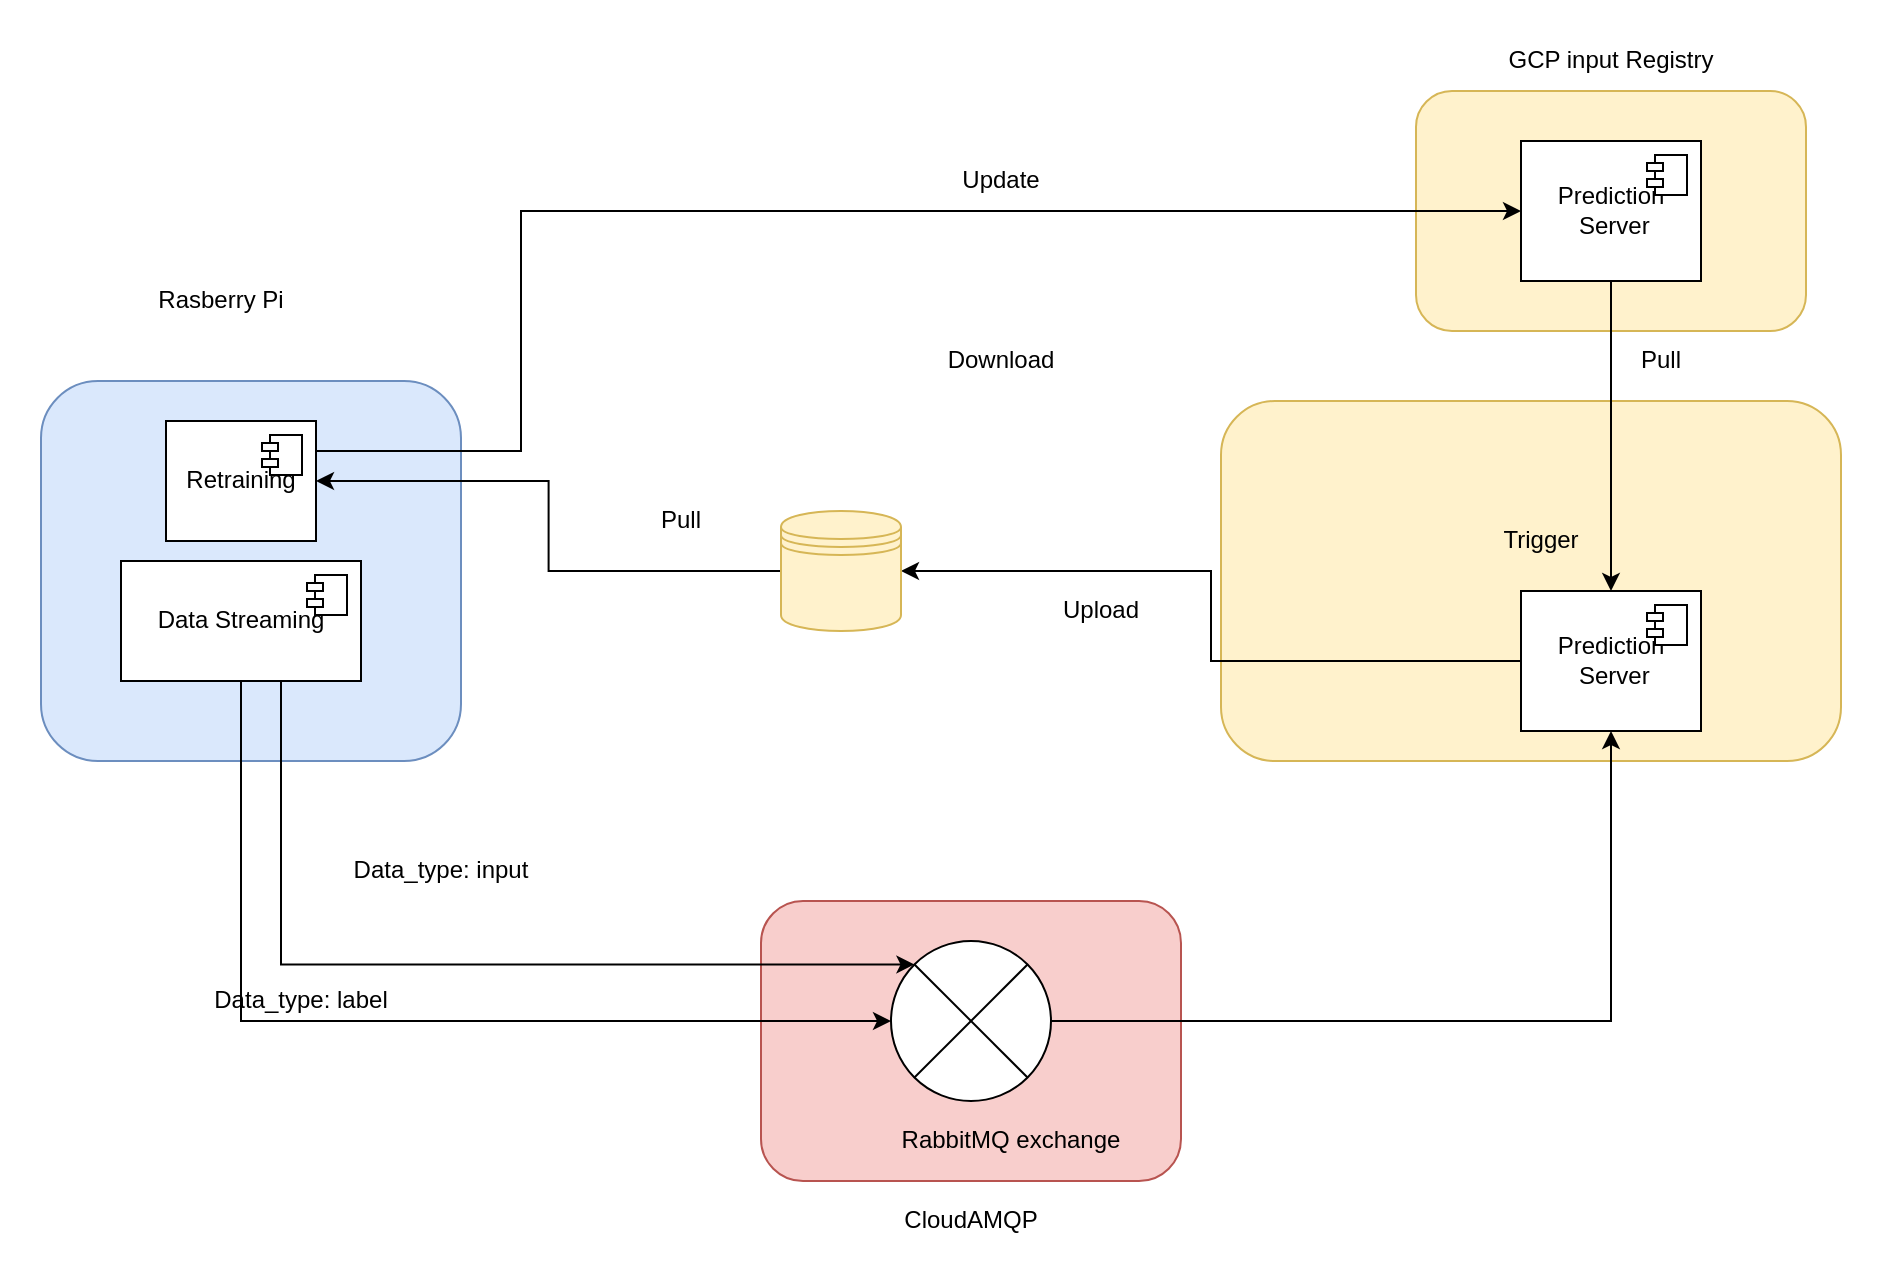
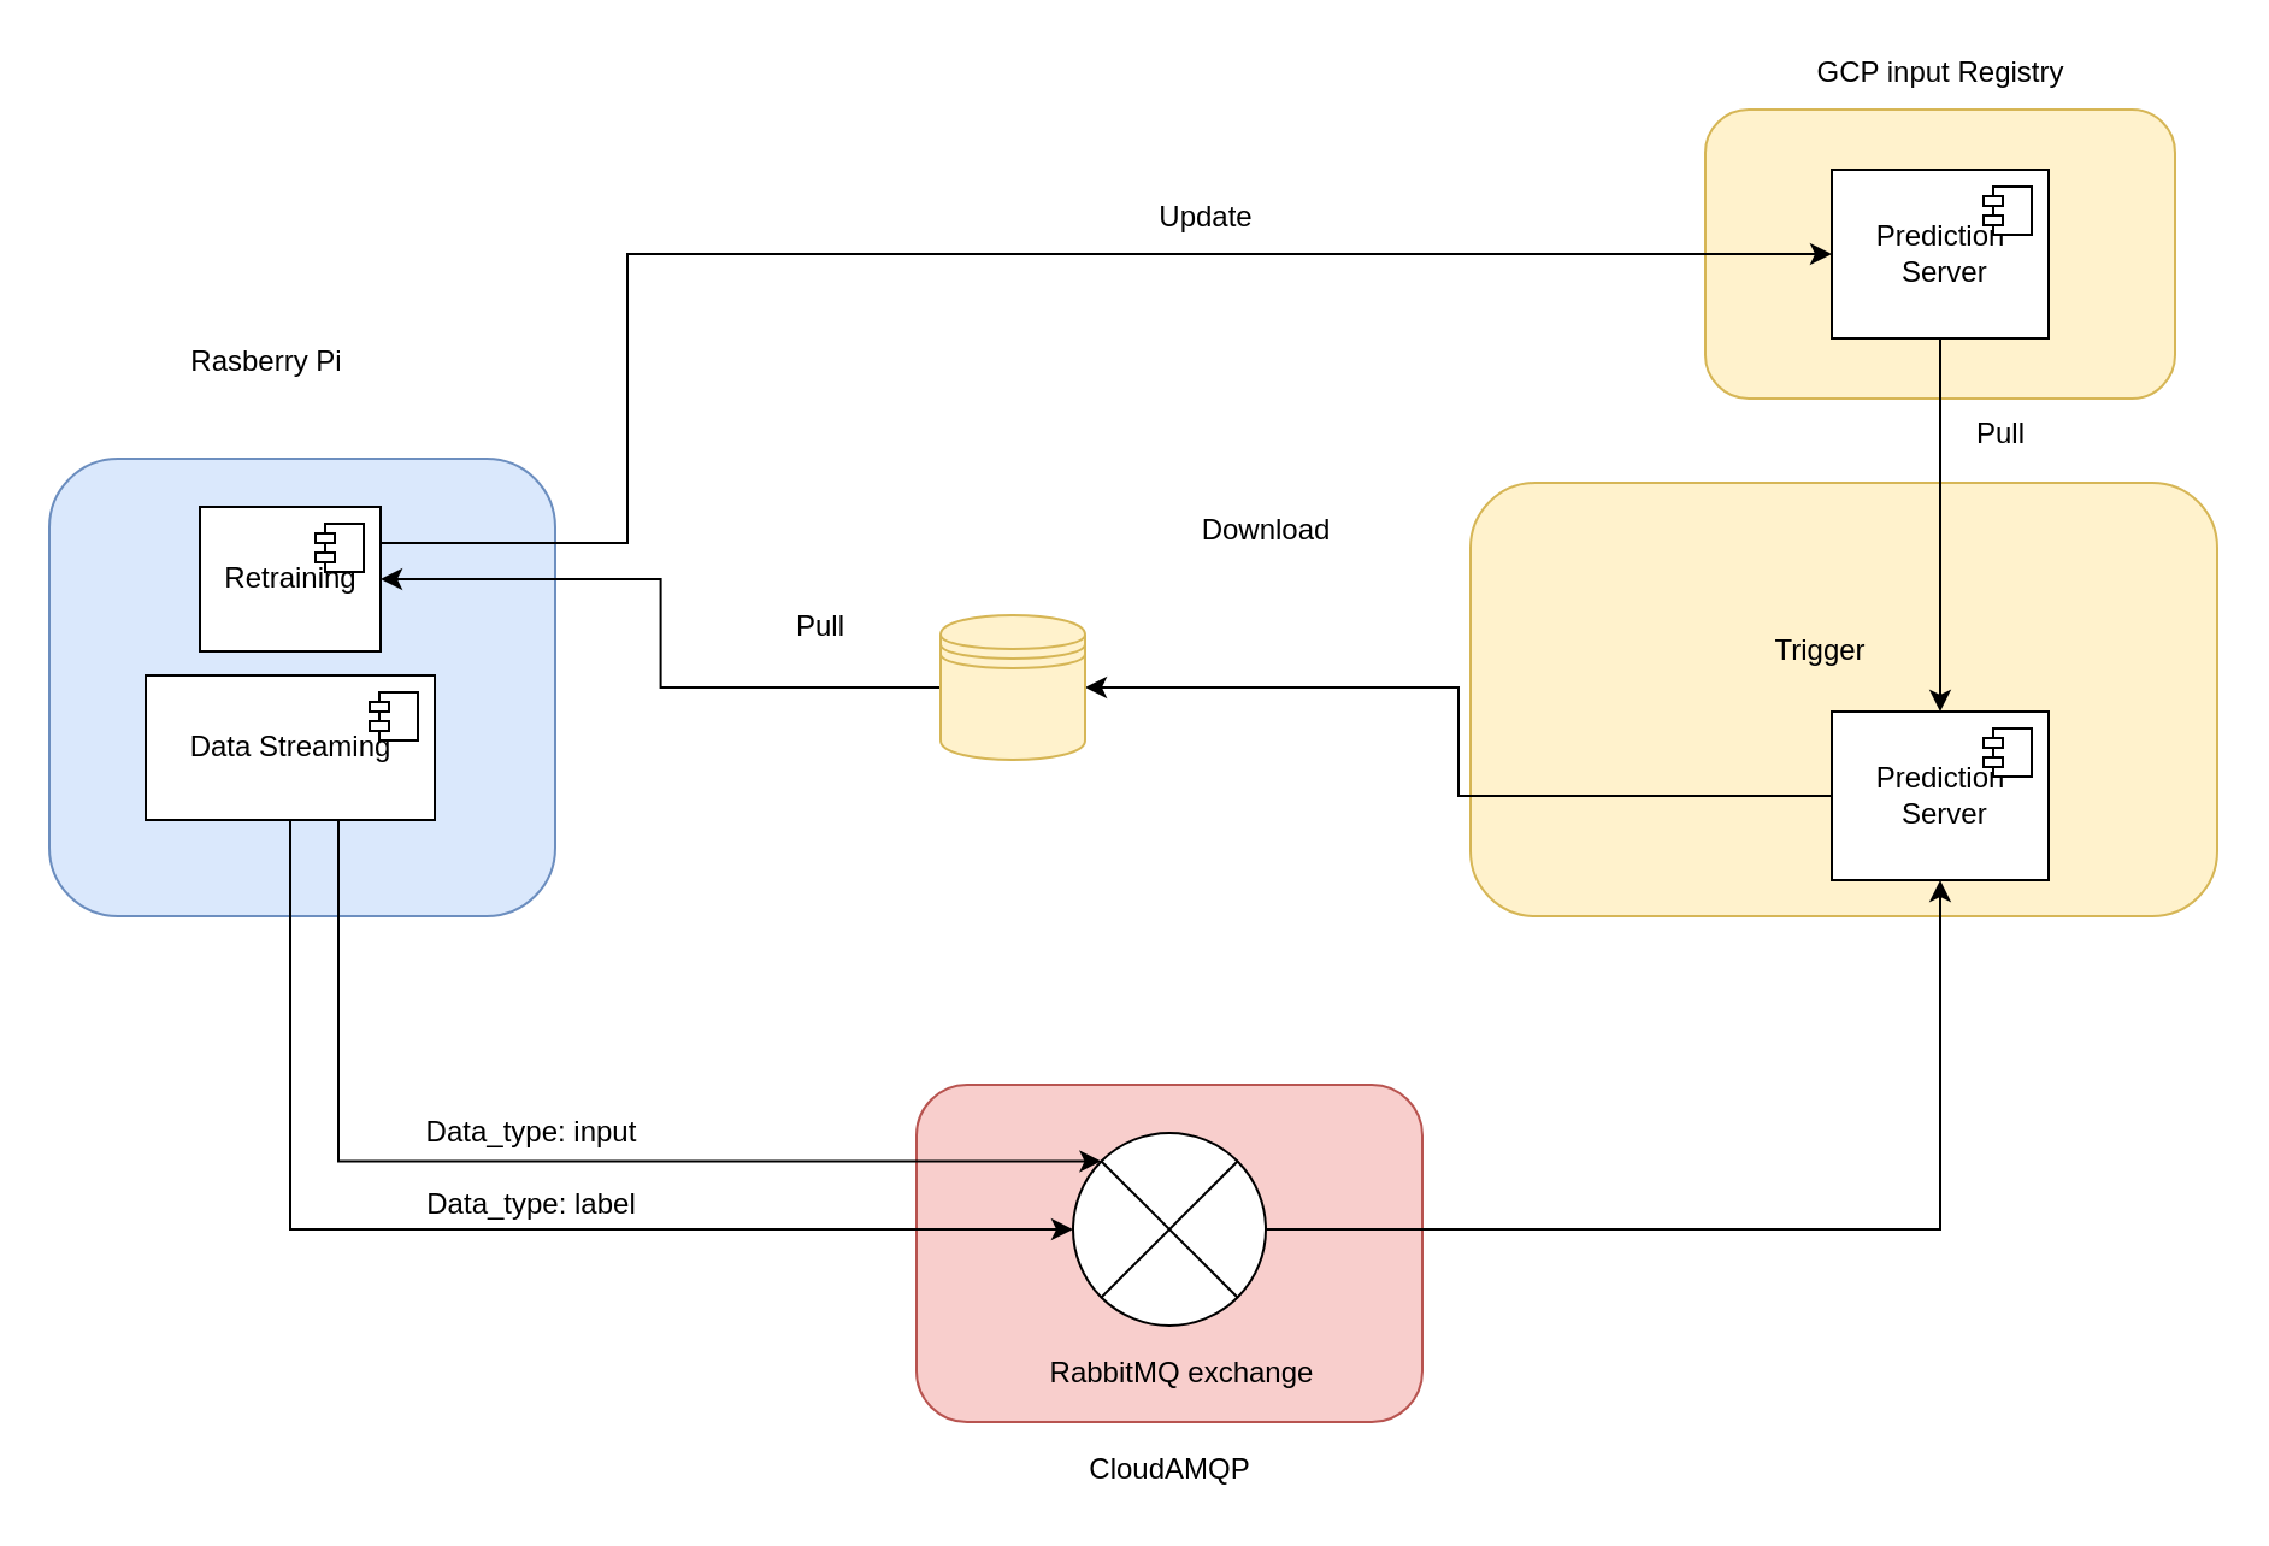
  <mxCell id="0" />
  <mxCell id="1" parent="0" />
  <mxCell id="2" value="" style="rounded=1;whiteSpace=wrap;html=1;fillColor=#dae8fc;strokeColor=#6c8ebf;" parent="1" vertex="1"><mxGeometry x="20" y="190" width="210" height="190" as="geometry" /></mxCell>
  <mxCell id="3" value="" style="rounded=1;whiteSpace=wrap;html=1;fillColor=#f8cecc;strokeColor=#b85450;" parent="1" vertex="1"><mxGeometry x="380" y="450" width="210" height="140" as="geometry" /></mxCell>
  <mxCell id="4" value="" style="rounded=1;whiteSpace=wrap;html=1;fillColor=#fff2cc;strokeColor=#d6b656;" parent="1" vertex="1"><mxGeometry x="610" y="200" width="310" height="180" as="geometry" /></mxCell>
  <mxCell id="5" style="edgeStyle=orthogonalEdgeStyle;rounded=0;orthogonalLoop=1;jettySize=auto;html=1;exitX=1;exitY=0.5;exitDx=0;exitDy=0;" parent="1" source="6" target="17" edge="1"><mxGeometry relative="1" as="geometry"><mxPoint x="690" y="450" as="targetPoint" /><Array as="points"><mxPoint x="805" y="510" /></Array></mxGeometry></mxCell>
  <mxCell id="6" value="" style="shape=sumEllipse;perimeter=ellipsePerimeter;whiteSpace=wrap;html=1;backgroundOutline=1;" parent="1" vertex="1"><mxGeometry x="445" y="470" width="80" height="80" as="geometry" /></mxCell>
- <mxCell id="7" value="RabbitMQ exchange" style="text;html=1;align=center;verticalAlign=middle;resizable=0;points=[];autosize=1;strokeColor=none;fillColor=none;" parent="1" vertex="1"><mxGeometry x="445" y="560" width="120" height="20" as="geometry" /></mxCell>
+ <mxCell id="7" value="RabbitMQ exchange" style="text;html=1;align=center;verticalAlign=middle;resizable=0;points=[];autosize=1;strokeColor=none;fillColor=none;" parent="1" vertex="1"><mxGeometry x="430" y="560" width="120" height="20" as="geometry" /></mxCell>
  <mxCell id="8" value="CloudAMQP" style="text;html=1;align=center;verticalAlign=middle;resizable=0;points=[];autosize=1;strokeColor=none;fillColor=none;" parent="1" vertex="1"><mxGeometry x="445" y="600" width="80" height="20" as="geometry" /></mxCell>
  <mxCell id="9" style="edgeStyle=orthogonalEdgeStyle;rounded=0;orthogonalLoop=1;jettySize=auto;html=1;exitX=0.5;exitY=1;exitDx=0;exitDy=0;entryX=0;entryY=0.5;entryDx=0;entryDy=0;" parent="1" source="11" target="6" edge="1"><mxGeometry relative="1" as="geometry" /></mxCell>
  <mxCell id="10" style="edgeStyle=orthogonalEdgeStyle;rounded=0;orthogonalLoop=1;jettySize=auto;html=1;exitX=0.75;exitY=1;exitDx=0;exitDy=0;entryX=0;entryY=0;entryDx=0;entryDy=0;" parent="1" source="11" target="6" edge="1"><mxGeometry relative="1" as="geometry"><Array as="points"><mxPoint x="140" y="482" /></Array></mxGeometry></mxCell>
  <mxCell id="11" value="Data Streaming" style="html=1;dropTarget=0;" parent="1" vertex="1"><mxGeometry x="60" y="280" width="120" height="60" as="geometry" /></mxCell>
  <mxCell id="12" value="" style="shape=module;jettyWidth=8;jettyHeight=4;" parent="11" vertex="1"><mxGeometry x="1" width="20" height="20" relative="1" as="geometry"><mxPoint x="-27" y="7" as="offset" /></mxGeometry></mxCell>
- <mxCell id="13" value="Data_type: input" style="text;html=1;align=center;verticalAlign=middle;resizable=0;points=[];autosize=1;strokeColor=none;fillColor=none;" parent="1" vertex="1"><mxGeometry x="170" y="425" width="100" height="20" as="geometry" /></mxCell>
- <mxCell id="14" value="Data_type: label" style="text;html=1;align=center;verticalAlign=middle;resizable=0;points=[];autosize=1;strokeColor=none;fillColor=none;" parent="1" vertex="1"><mxGeometry x="100" y="490" width="100" height="20" as="geometry" /></mxCell>
+ <mxCell id="13" value="Data_type: input" style="text;html=1;align=center;verticalAlign=middle;resizable=0;points=[];autosize=1;strokeColor=none;fillColor=none;" parent="1" vertex="1"><mxGeometry x="170" y="460" width="100" height="20" as="geometry" /></mxCell>
+ <mxCell id="14" value="Data_type: label" style="text;html=1;align=center;verticalAlign=middle;resizable=0;points=[];autosize=1;strokeColor=none;fillColor=none;" parent="1" vertex="1"><mxGeometry x="170" y="490" width="100" height="20" as="geometry" /></mxCell>
  <mxCell id="15" value="Rasberry Pi" style="text;html=1;align=center;verticalAlign=middle;resizable=0;points=[];autosize=1;strokeColor=none;fillColor=none;" parent="1" vertex="1"><mxGeometry x="70" y="140" width="80" height="20" as="geometry" /></mxCell>
  <mxCell id="16" style="edgeStyle=orthogonalEdgeStyle;rounded=0;orthogonalLoop=1;jettySize=auto;html=1;exitX=0;exitY=0.5;exitDx=0;exitDy=0;entryX=1;entryY=0.5;entryDx=0;entryDy=0;" parent="1" source="17" target="29" edge="1"><mxGeometry relative="1" as="geometry" /></mxCell>
  <mxCell id="17" value="Prediction &lt;br&gt;&amp;nbsp;Server" style="html=1;dropTarget=0;" parent="1" vertex="1"><mxGeometry x="760" y="295" width="90" height="70" as="geometry" /></mxCell>
  <mxCell id="18" value="" style="shape=module;jettyWidth=8;jettyHeight=4;" parent="17" vertex="1"><mxGeometry x="1" width="20" height="20" relative="1" as="geometry"><mxPoint x="-27" y="7" as="offset" /></mxGeometry></mxCell>
  <mxCell id="19" value="Retraining" style="html=1;dropTarget=0;" parent="1" vertex="1"><mxGeometry x="82.5" y="210" width="75" height="60" as="geometry" /></mxCell>
  <mxCell id="20" value="" style="shape=module;jettyWidth=8;jettyHeight=4;" parent="19" vertex="1"><mxGeometry x="1" width="20" height="20" relative="1" as="geometry"><mxPoint x="-27" y="7" as="offset" /></mxGeometry></mxCell>
  <mxCell id="21" value="" style="rounded=1;whiteSpace=wrap;html=1;fillColor=#fff2cc;strokeColor=#d6b656;" parent="1" vertex="1"><mxGeometry x="707.5" y="45" width="195" height="120" as="geometry" /></mxCell>
  <mxCell id="22" style="edgeStyle=orthogonalEdgeStyle;rounded=0;orthogonalLoop=1;jettySize=auto;html=1;entryX=0;entryY=0.5;entryDx=0;entryDy=0;exitX=1;exitY=0.25;exitDx=0;exitDy=0;" edge="1" parent="1" source="19" target="24"><mxGeometry relative="1" as="geometry"><mxPoint x="140" y="90" as="targetPoint" /><Array as="points"><mxPoint x="260" y="225" /><mxPoint x="260" y="105" /></Array></mxGeometry></mxCell>
  <mxCell id="23" style="edgeStyle=orthogonalEdgeStyle;rounded=0;orthogonalLoop=1;jettySize=auto;html=1;exitX=0.5;exitY=1;exitDx=0;exitDy=0;" parent="1" source="24" target="17" edge="1"><mxGeometry relative="1" as="geometry" /></mxCell>
  <mxCell id="24" value="Prediction &lt;br&gt;&amp;nbsp;Server" style="html=1;dropTarget=0;" parent="1" vertex="1"><mxGeometry x="760" y="70" width="90" height="70" as="geometry" /></mxCell>
  <mxCell id="25" value="" style="shape=module;jettyWidth=8;jettyHeight=4;" parent="24" vertex="1"><mxGeometry x="1" width="20" height="20" relative="1" as="geometry"><mxPoint x="-27" y="7" as="offset" /></mxGeometry></mxCell>
  <mxCell id="26" value="Pull" style="text;html=1;align=center;verticalAlign=middle;resizable=0;points=[];autosize=1;strokeColor=none;fillColor=none;" parent="1" vertex="1"><mxGeometry x="810" y="170" width="40" height="20" as="geometry" /></mxCell>
  <mxCell id="27" value="GCP input Registry" style="text;html=1;align=center;verticalAlign=middle;resizable=0;points=[];autosize=1;strokeColor=none;fillColor=none;" parent="1" vertex="1"><mxGeometry x="740" y="20" width="130" height="20" as="geometry" /></mxCell>
  <mxCell id="28" style="edgeStyle=orthogonalEdgeStyle;rounded=0;orthogonalLoop=1;jettySize=auto;html=1;exitX=0;exitY=0.5;exitDx=0;exitDy=0;" edge="1" parent="1" source="29" target="19"><mxGeometry relative="1" as="geometry" /></mxCell>
  <mxCell id="29" value="" style="shape=datastore;whiteSpace=wrap;html=1;fillColor=#fff2cc;strokeColor=#d6b656;" parent="1" vertex="1"><mxGeometry x="390" y="255" width="60" height="60" as="geometry" /></mxCell>
- <mxCell id="30" value="Upload" style="text;html=1;align=center;verticalAlign=middle;resizable=0;points=[];autosize=1;strokeColor=none;fillColor=none;" parent="1" vertex="1"><mxGeometry x="525" y="295" width="50" height="20" as="geometry" /></mxCell>
- <mxCell id="31" value="Download" style="text;html=1;align=center;verticalAlign=middle;resizable=0;points=[];autosize=1;strokeColor=none;fillColor=none;" parent="1" vertex="1"><mxGeometry x="465" y="170" width="70" height="20" as="geometry" /></mxCell>
- <mxCell id="32" value="Trigger" style="text;html=1;align=center;verticalAlign=middle;resizable=0;points=[];autosize=1;strokeColor=none;fillColor=none;" parent="1" vertex="1"><mxGeometry x="745" y="260" width="50" height="20" as="geometry" /></mxCell>
+ <mxCell id="31" value="Download" style="text;html=1;align=center;verticalAlign=middle;resizable=0;points=[];autosize=1;strokeColor=none;fillColor=none;" parent="1" vertex="1"><mxGeometry x="490" y="210" width="70" height="20" as="geometry" /></mxCell>
+ <mxCell id="32" value="Trigger" style="text;html=1;align=center;verticalAlign=middle;resizable=0;points=[];autosize=1;strokeColor=none;fillColor=none;" parent="1" vertex="1"><mxGeometry x="730" y="260" width="50" height="20" as="geometry" /></mxCell>
  <mxCell id="33" value="Update" style="text;html=1;align=center;verticalAlign=middle;resizable=0;points=[];autosize=1;strokeColor=none;fillColor=none;" vertex="1" parent="1"><mxGeometry x="475" y="80" width="50" height="20" as="geometry" /></mxCell>
  <mxCell id="34" value="Pull" style="text;html=1;align=center;verticalAlign=middle;resizable=0;points=[];autosize=1;strokeColor=none;fillColor=none;" vertex="1" parent="1"><mxGeometry x="320" y="250" width="40" height="20" as="geometry" /></mxCell>
